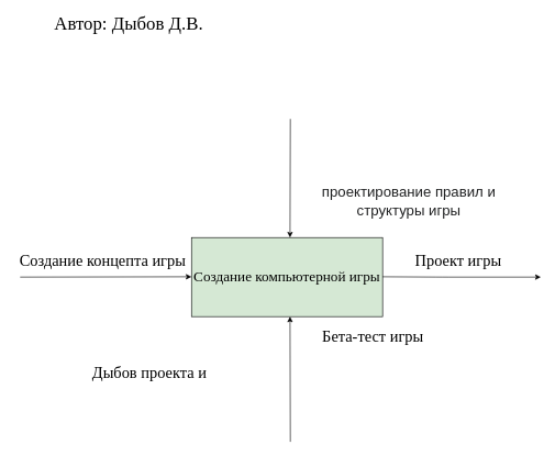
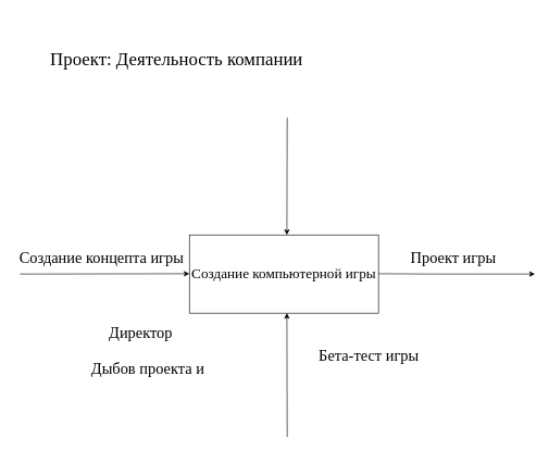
  <mxCell id="0" />
  <mxCell id="1" parent="0" />
- <mxCell id="2" value="Создание компьютерной игры" style="rounded=0;whiteSpace=wrap;html=1;fontFamily=Times New Roman;fontSize=22;fillColor=#d5e8d4;" parent="1" vertex="1"><mxGeometry x="290" y="360" width="290" height="120" as="geometry" /></mxCell>
+ <mxCell id="2" value="Создание компьютерной игры" style="rounded=0;whiteSpace=wrap;html=1;fontFamily=Times New Roman;fontSize=22;" parent="1" vertex="1"><mxGeometry x="290" y="360" width="290" height="120" as="geometry" /></mxCell>
  <mxCell id="3" value="" style="endArrow=classic;html=1;" parent="1" edge="1"><mxGeometry width="50" height="50" relative="1" as="geometry"><mxPoint x="440" y="180" as="sourcePoint" /><mxPoint x="439.5" y="360" as="targetPoint" /></mxGeometry></mxCell>
  <mxCell id="4" value="" style="endArrow=classic;html=1;" parent="1" edge="1"><mxGeometry width="50" height="50" relative="1" as="geometry"><mxPoint x="30" y="420" as="sourcePoint" /><mxPoint x="290" y="419.5" as="targetPoint" /></mxGeometry></mxCell>
  <mxCell id="5" value="" style="endArrow=classic;html=1;" parent="1" edge="1"><mxGeometry width="50" height="50" relative="1" as="geometry"><mxPoint x="580" y="419.5" as="sourcePoint" /><mxPoint x="820" y="420" as="targetPoint" /><Array as="points"><mxPoint x="670" y="420" /></Array></mxGeometry></mxCell>
  <mxCell id="6" value="" style="endArrow=classic;html=1;" parent="1" edge="1"><mxGeometry width="50" height="50" relative="1" as="geometry"><mxPoint x="440" y="670" as="sourcePoint" /><mxPoint x="439.5" y="480" as="targetPoint" /></mxGeometry></mxCell>
- <mxCell id="7" value="Автор: Дыбов Д.В." style="text;html=1;strokeColor=none;fillColor=none;align=center;verticalAlign=middle;whiteSpace=wrap;rounded=0;fontFamily=Times New Roman;fontSize=28;" parent="1" vertex="1"><mxGeometry x="70" y="20" width="250" height="30" as="geometry" /></mxCell>
+ <mxCell id="8" value="Проект: Деятельность компании" style="text;html=1;align=center;verticalAlign=middle;resizable=0;points=[];autosize=1;strokeColor=none;fillColor=none;fontSize=28;fontFamily=Times New Roman;" parent="1" vertex="1"><mxGeometry x="70" y="70" width="400" height="40" as="geometry" /></mxCell>
  <mxCell id="9" value="Создание концепта игры" style="text;html=1;align=center;verticalAlign=middle;resizable=0;points=[];autosize=1;strokeColor=none;fillColor=none;fontSize=24;fontFamily=Times New Roman;" parent="1" vertex="1"><mxGeometry x="20" y="380" width="270" height="30" as="geometry" /></mxCell>
+ <mxCell id="10" value="Директор" style="text;html=1;align=center;verticalAlign=middle;resizable=0;points=[];autosize=1;strokeColor=none;fillColor=none;fontSize=24;fontFamily=Times New Roman;" parent="1" vertex="1"><mxGeometry x="160" y="495" width="110" height="30" as="geometry" /></mxCell>
  <mxCell id="11" value="Дыбов проекта и&amp;nbsp;" style="text;html=1;strokeColor=none;fillColor=none;align=center;verticalAlign=middle;whiteSpace=wrap;rounded=0;fontFamily=Times New Roman;fontSize=24;" parent="1" vertex="1"><mxGeometry x="62" y="550" width="335" height="30" as="geometry" /></mxCell>
- <mxCell id="12" value="&lt;span style=&quot;color: rgb(32, 33, 34); font-family: sans-serif; font-size: 22px; background-color: rgb(255, 255, 255);&quot;&gt;проектирование правил и структуры игры&lt;/span&gt;" style="text;html=1;strokeColor=none;fillColor=none;align=center;verticalAlign=middle;whiteSpace=wrap;rounded=0;fontFamily=Times New Roman;fontSize=22;" parent="1" vertex="1"><mxGeometry x="480" y="290" width="280" height="30" as="geometry" /></mxCell>
  <mxCell id="13" value="Проект игры" style="text;html=1;strokeColor=none;fillColor=none;align=center;verticalAlign=middle;whiteSpace=wrap;rounded=0;fontSize=24;fontFamily=Times New Roman;" parent="1" vertex="1"><mxGeometry x="580" y="380" width="230" height="30" as="geometry" /></mxCell>
- <mxCell id="14" value="Бета-тест игры" style="text;html=1;align=center;verticalAlign=middle;resizable=0;points=[];autosize=1;strokeColor=none;fillColor=none;fontSize=24;fontFamily=Times New Roman;" parent="1" vertex="1"><mxGeometry x="480" y="495" width="170" height="30" as="geometry" /></mxCell>
+ <mxCell id="14" value="Бета-тест игры" style="text;html=1;align=center;verticalAlign=middle;resizable=0;points=[];autosize=1;strokeColor=none;fillColor=none;fontSize=24;fontFamily=Times New Roman;" parent="1" vertex="1"><mxGeometry x="480" y="530" width="170" height="30" as="geometry" /></mxCell>
